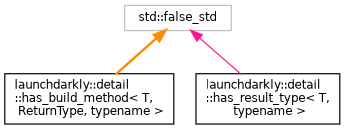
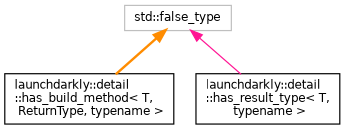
  digraph {
    rankdir=TB
    node [color=black fillcolor=white fontname=Helvetica fontsize=10 shape=record style=filled]
    edge [dir=back fontname=Helvetica fontsize=10 labelfontname=Helvetica labelfontsize=10]
-   n1 [color=grey75 height=0.2 label="std::false_std" width=0.4]
+   n1 [color=grey75 height=0.2 label="std::false_type" width=0.4]
    n2 [height=0.2 label="launchdarkly::detail\l::has_build_method\< T,\l ReturnType, typename \>" width=0.4]
    n3 [height=0.2 label="launchdarkly::detail\l::has_result_type\< T,\l typename \>" width=0.4]
    n1 -> n2 [color=darkorange style=bold]
    n1 -> n3 [color=deeppink style=solid]
  }
